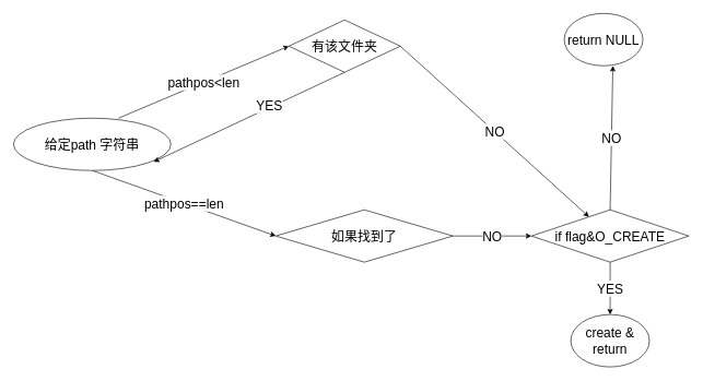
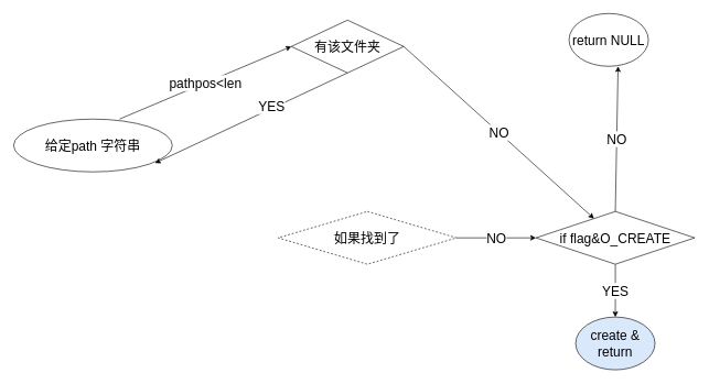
  <mxCell id="0" />
  <mxCell id="1" parent="0" />
- <mxCell id="2" value="pathpos==len" style="edgeStyle=none;html=1;exitX=0.5;exitY=1;exitDx=0;exitDy=0;fontSize=20;entryX=0;entryY=0.5;entryDx=0;entryDy=0;" edge="1" parent="1" source="3" target="9"><mxGeometry relative="1" as="geometry"><mxPoint x="423.318" y="363.75" as="targetPoint" /></mxGeometry></mxCell>
  <mxCell id="3" value="给定path 字符串" style="ellipse;whiteSpace=wrap;html=1;fontSize=20;" vertex="1" parent="1"><mxGeometry x="20" y="180" width="240" height="80" as="geometry" /></mxCell>
  <mxCell id="4" value="pathpos&amp;lt;len" style="endArrow=classic;html=1;fontSize=20;entryX=0;entryY=0.5;entryDx=0;entryDy=0;exitX=0.667;exitY=0;exitDx=0;exitDy=0;exitPerimeter=0;" edge="1" parent="1" source="3" target="14"><mxGeometry width="50" height="50" relative="1" as="geometry"><mxPoint x="250" y="130" as="sourcePoint" /><mxPoint x="440" y="70" as="targetPoint" /></mxGeometry></mxCell>
  <mxCell id="5" value="NO" style="edgeStyle=none;html=1;exitX=1;exitY=0.5;exitDx=0;exitDy=0;fontSize=20;" edge="1" parent="1" source="14" target="12"><mxGeometry relative="1" as="geometry"><mxPoint x="620" y="80" as="sourcePoint" /></mxGeometry></mxCell>
  <mxCell id="6" value="return NULL" style="ellipse;whiteSpace=wrap;html=1;fontSize=20;" vertex="1" parent="1"><mxGeometry x="860" y="20" width="120" height="80" as="geometry" /></mxCell>
  <mxCell id="7" value="YES" style="endArrow=classic;html=1;fontSize=20;exitX=0.5;exitY=1;exitDx=0;exitDy=0;entryX=0.891;entryY=0.834;entryDx=0;entryDy=0;entryPerimeter=0;" edge="1" parent="1" source="14" target="3"><mxGeometry x="-0.221" y="-4" width="50" height="50" relative="1" as="geometry"><mxPoint x="503.18" y="121.36" as="sourcePoint" /><mxPoint x="410" y="210" as="targetPoint" /><mxPoint as="offset" /></mxGeometry></mxCell>
  <mxCell id="8" value="NO" style="edgeStyle=none;html=1;exitX=1;exitY=0.5;exitDx=0;exitDy=0;entryX=0;entryY=0.5;entryDx=0;entryDy=0;fontSize=20;" edge="1" parent="1" source="9" target="12"><mxGeometry relative="1" as="geometry" /></mxCell>
- <mxCell id="9" value="如果找到了" style="rhombus;whiteSpace=wrap;html=1;fontSize=20;" vertex="1" parent="1"><mxGeometry x="420" y="320" width="270" height="80" as="geometry" /></mxCell>
+ <mxCell id="9" value="如果找到了" style="rhombus;whiteSpace=wrap;html=1;fontSize=20;dashed=1;" vertex="1" parent="1"><mxGeometry x="420" y="320" width="270" height="80" as="geometry" /></mxCell>
  <mxCell id="10" value="YES" style="edgeStyle=none;html=1;exitX=0.5;exitY=1;exitDx=0;exitDy=0;fontSize=20;" edge="1" parent="1" source="12" target="13"><mxGeometry relative="1" as="geometry" /></mxCell>
  <mxCell id="11" value="NO" style="edgeStyle=none;html=1;exitX=0.5;exitY=0;exitDx=0;exitDy=0;entryX=0.618;entryY=1.001;entryDx=0;entryDy=0;entryPerimeter=0;fontSize=20;" edge="1" parent="1" source="12" target="6"><mxGeometry relative="1" as="geometry" /></mxCell>
  <mxCell id="12" value="if flag&amp;amp;O_CREATE" style="rhombus;whiteSpace=wrap;html=1;fontSize=20;" vertex="1" parent="1"><mxGeometry x="810" y="320" width="240" height="80" as="geometry" /></mxCell>
- <mxCell id="13" value="create &amp;amp; return" style="ellipse;whiteSpace=wrap;html=1;fontSize=20;" vertex="1" parent="1"><mxGeometry x="870" y="480" width="120" height="80" as="geometry" /></mxCell>
+ <mxCell id="13" value="create &amp;amp; return" style="ellipse;whiteSpace=wrap;html=1;fontSize=20;fillColor=#dae8fc;" vertex="1" parent="1"><mxGeometry x="870" y="480" width="120" height="80" as="geometry" /></mxCell>
  <mxCell id="14" value="有该文件夹" style="rhombus;whiteSpace=wrap;html=1;fontSize=20;" vertex="1" parent="1"><mxGeometry x="440" y="30" width="170" height="80" as="geometry" /></mxCell>
